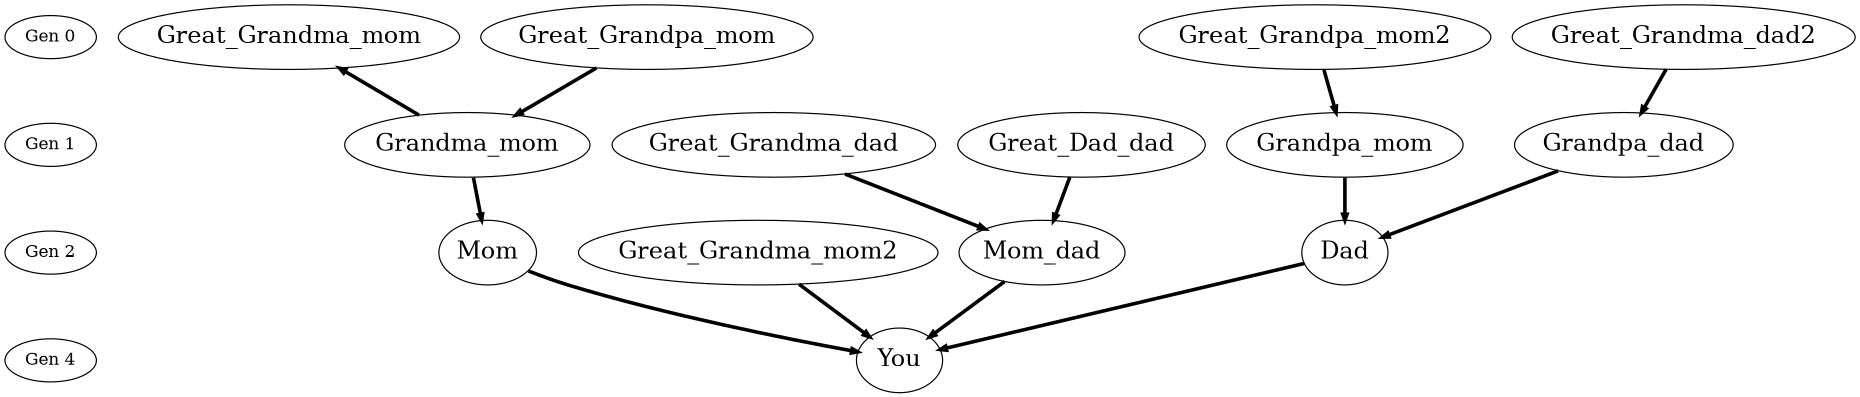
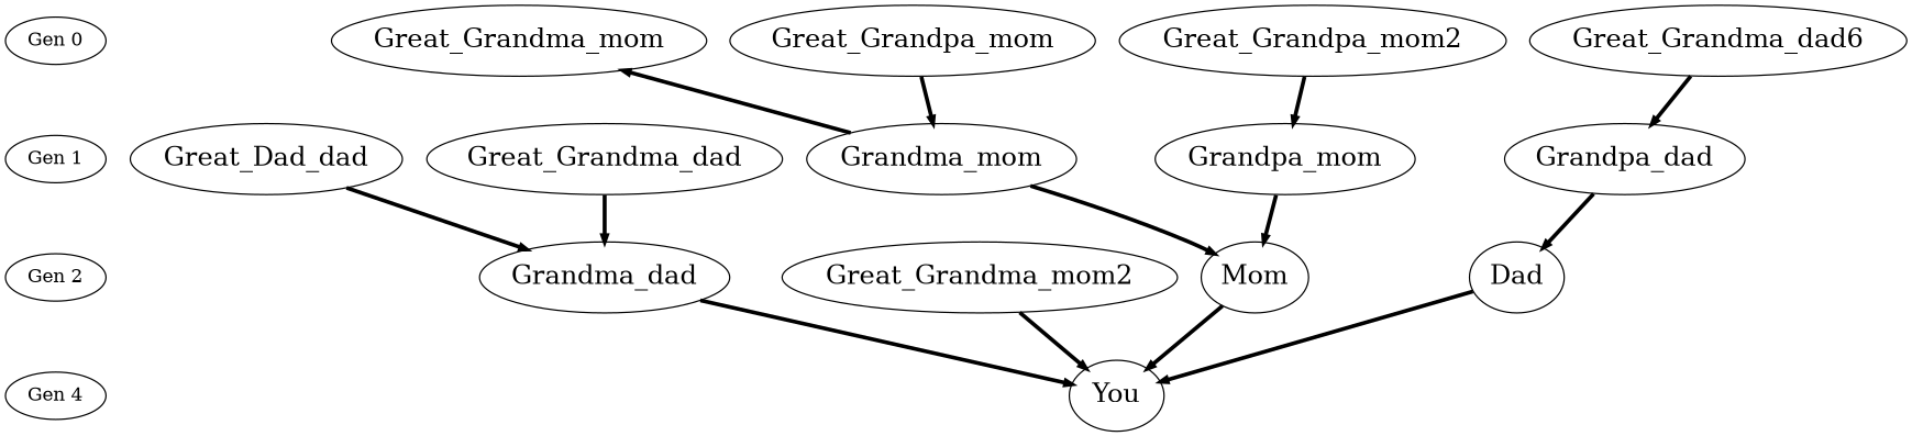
  digraph {
    node [fillcolor=white fontsize=20 penwidth=1 shape=oval style=filled]
    edge [style=solid arrowsize=0.5 color="#000000" penwidth=3.0]
    "Gen 0" [fillcolor="" fontsize="" penwidth="" shape="" style=""]
    Great_Grandma_mom [height=0.75 width=1.0]
    "Gen 1" [fillcolor="" fontsize="" penwidth="" shape="" style=""]
    Grandma_mom [height=0.75 width=1.0]
    "Gen 2" [fillcolor="" fontsize="" penwidth="" shape="" style=""]
    Mom [height=0.75 width=1.0]
    n7 [label="Gen 4" fillcolor="" fontsize="" penwidth="" shape="" style=""]
    You [height=0.75 width=1.0]
    Great_Grandpa_mom [height=0.75 width=1.0]
    Great_Grandma_mom2 [height=0.75 width=1.0]
    Grandpa_mom [height=0.75 width=1.0]
    Great_Grandpa_mom2 [height=0.75 width=1.0]
    Great_Grandma_dad [height=0.75 width=1.0]
-   Grandma_dad [height=0.75 width=1.0 label=Mom_dad]
+   Grandma_dad [height=0.75 width=1.0]
    n15 [height=0.75 label=Great_Dad_dad width=1.0]
-   Great_Grandma_dad2 [height=0.75 width=1.0]
+   Great_Grandma_dad2 [height=0.75 width=1.0 label=Great_Grandma_dad6]
    Grandpa_dad [height=0.75 width=1.0]
    Dad [height=0.75 width=1.0]
    subgraph sub_1 {
      rank=same
      "Gen 0"
      Great_Grandma_mom
    }
    subgraph sub_2 {
      rank=same
      "Gen 1"
      Grandma_mom
    }
    subgraph sub_3 {
      rank=same
      "Gen 2"
      Mom
    }
    subgraph sub_4 {
      rank=same
      n7
      You
    }
    "Gen 0" -> "Gen 1" [style=invis arrowsize="" color="" penwidth=""]
    "Gen 1" -> "Gen 2" [style=invis arrowsize="" color="" penwidth=""]
    Grandma_mom -> Great_Grandma_mom
    Grandma_mom -> Mom
    "Gen 2" -> n7 [style=invis arrowsize="" color="" penwidth=""]
    Mom -> You
    Great_Grandpa_mom -> Grandma_mom
    Great_Grandma_mom2 -> You
-   Grandpa_mom -> Dad
+   Grandpa_mom -> Mom
    Great_Grandpa_mom2 -> Grandpa_mom
    Great_Grandma_dad -> Grandma_dad
    Grandma_dad -> You
    n15 -> Grandma_dad
    Great_Grandma_dad2 -> Grandpa_dad
    Grandpa_dad -> Dad
    Dad -> You
  }
